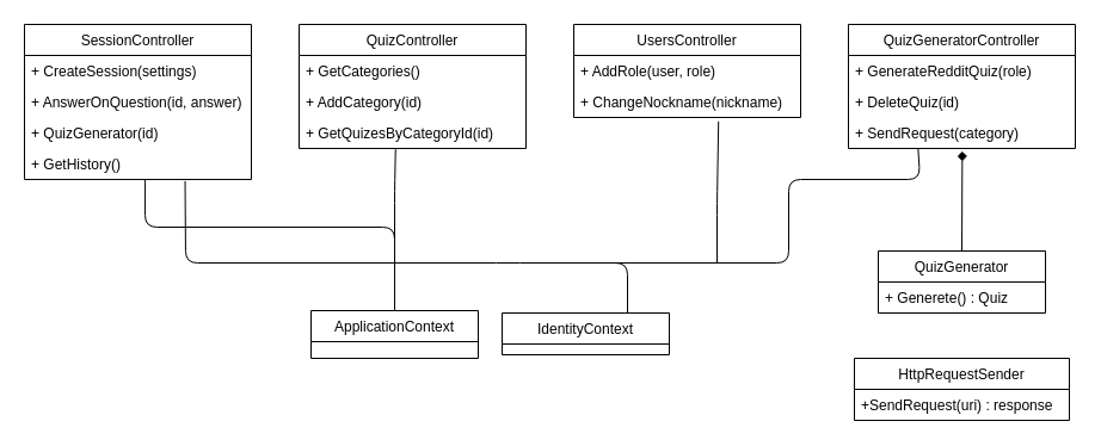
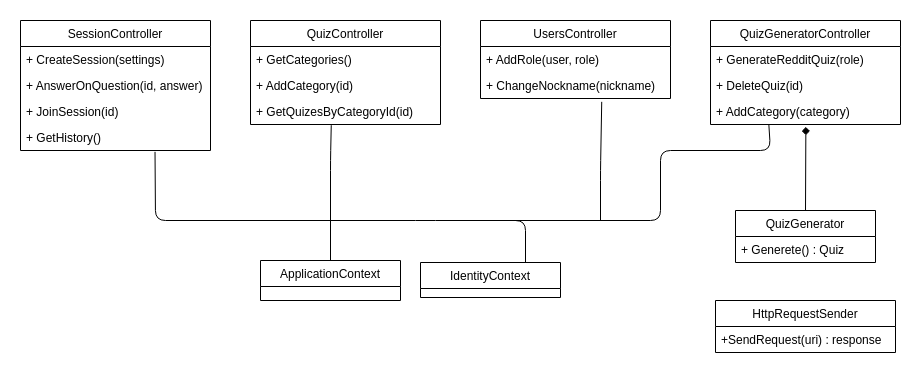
  <mxCell id="0" />
  <mxCell id="1" parent="0" />
  <mxCell id="2" value="ApplicationContext" style="swimlane;fontStyle=0;childLayout=stackLayout;horizontal=1;startSize=26;fillColor=none;horizontalStack=0;resizeParent=1;resizeParentMax=0;resizeLast=0;collapsible=1;marginBottom=0;" vertex="1" parent="1"><mxGeometry x="260" y="260" width="140" height="40" as="geometry" /></mxCell>
  <mxCell id="3" value="IdentityContext" style="swimlane;fontStyle=0;childLayout=stackLayout;horizontal=1;startSize=26;fillColor=none;horizontalStack=0;resizeParent=1;resizeParentMax=0;resizeLast=0;collapsible=1;marginBottom=0;" vertex="1" parent="1"><mxGeometry x="420" y="262" width="140" height="35" as="geometry" /></mxCell>
  <mxCell id="4" value="" style="endArrow=diamond;html=1;entryX=0.502;entryY=1.09;entryDx=0;entryDy=0;entryPerimeter=0;exitX=0.5;exitY=0;exitDx=0;exitDy=0;" edge="1" parent="1" source="5" target="24"><mxGeometry width="50" height="50" relative="1" as="geometry"><mxPoint x="670" y="210" as="sourcePoint" /><mxPoint x="720" y="160" as="targetPoint" /></mxGeometry></mxCell>
  <mxCell id="5" value="QuizGenerator" style="swimlane;fontStyle=0;childLayout=stackLayout;horizontal=1;startSize=26;fillColor=none;horizontalStack=0;resizeParent=1;resizeParentMax=0;resizeLast=0;collapsible=1;marginBottom=0;" vertex="1" parent="1"><mxGeometry x="735" y="210" width="140" height="52" as="geometry" /></mxCell>
  <mxCell id="6" value="+ Generete() : Quiz" style="text;strokeColor=none;fillColor=none;align=left;verticalAlign=top;spacingLeft=4;spacingRight=4;overflow=hidden;rotatable=0;points=[[0,0.5],[1,0.5]];portConstraint=eastwest;" vertex="1" parent="5"><mxGeometry y="26" width="140" height="26" as="geometry" /></mxCell>
  <mxCell id="7" value="HttpRequestSender" style="swimlane;fontStyle=0;childLayout=stackLayout;horizontal=1;startSize=26;fillColor=none;horizontalStack=0;resizeParent=1;resizeParentMax=0;resizeLast=0;collapsible=1;marginBottom=0;" vertex="1" parent="1"><mxGeometry x="715" y="300" width="180" height="52" as="geometry" /></mxCell>
  <mxCell id="8" value="+SendRequest(uri) : response" style="text;strokeColor=none;fillColor=none;align=left;verticalAlign=top;spacingLeft=4;spacingRight=4;overflow=hidden;rotatable=0;points=[[0,0.5],[1,0.5]];portConstraint=eastwest;" vertex="1" parent="7"><mxGeometry y="26" width="180" height="26" as="geometry" /></mxCell>
  <mxCell id="9" value="" style="endArrow=none;html=1;entryX=0.307;entryY=0.994;entryDx=0;entryDy=0;entryPerimeter=0;" edge="1" parent="1" target="24"><mxGeometry width="50" height="50" relative="1" as="geometry"><mxPoint x="510" y="220" as="sourcePoint" /><mxPoint x="580" y="220" as="targetPoint" /><Array as="points"><mxPoint x="660" y="220" /><mxPoint x="660" y="150" /><mxPoint x="770" y="150" /></Array></mxGeometry></mxCell>
  <mxCell id="10" value="" style="endArrow=none;html=1;entryX=0.708;entryY=1.051;entryDx=0;entryDy=0;entryPerimeter=0;exitX=0.75;exitY=0;exitDx=0;exitDy=0;" edge="1" parent="1" source="3" target="29"><mxGeometry width="50" height="50" relative="1" as="geometry"><mxPoint x="490" y="280" as="sourcePoint" /><mxPoint x="540" y="230" as="targetPoint" /><Array as="points"><mxPoint x="525" y="220" /><mxPoint x="425" y="220" /><mxPoint x="155" y="220" /></Array></mxGeometry></mxCell>
- <mxCell id="11" value="" style="endArrow=none;html=1;exitX=0.5;exitY=0;exitDx=0;exitDy=0;entryX=0.532;entryY=1.019;entryDx=0;entryDy=0;entryPerimeter=0;" edge="1" parent="1" source="2" target="29"><mxGeometry width="50" height="50" relative="1" as="geometry"><mxPoint x="370" y="270" as="sourcePoint" /><mxPoint x="420" y="220" as="targetPoint" /><Array as="points"><mxPoint x="330" y="190" /><mxPoint x="121" y="190" /></Array></mxGeometry></mxCell>
  <mxCell id="12" value="" style="endArrow=none;html=1;entryX=0.425;entryY=1.026;entryDx=0;entryDy=0;entryPerimeter=0;exitX=0.5;exitY=0;exitDx=0;exitDy=0;" edge="1" parent="1" source="2" target="20"><mxGeometry width="50" height="50" relative="1" as="geometry"><mxPoint x="340" y="190" as="sourcePoint" /><mxPoint x="470" y="200" as="targetPoint" /><Array as="points"><mxPoint x="330" y="160" /></Array></mxGeometry></mxCell>
  <mxCell id="13" value="" style="endArrow=none;html=1;exitX=0.638;exitY=1.128;exitDx=0;exitDy=0;exitPerimeter=0;" edge="1" parent="1" source="16"><mxGeometry width="50" height="50" relative="1" as="geometry"><mxPoint x="620" y="250" as="sourcePoint" /><mxPoint x="600" y="220" as="targetPoint" /><Array as="points"><mxPoint x="600" y="170" /></Array></mxGeometry></mxCell>
  <mxCell id="14" value="UsersController" style="swimlane;fontStyle=0;childLayout=stackLayout;horizontal=1;startSize=26;fillColor=none;horizontalStack=0;resizeParent=1;resizeParentMax=0;resizeLast=0;collapsible=1;marginBottom=0;" vertex="1" parent="1"><mxGeometry x="480" y="20" width="190" height="78" as="geometry" /></mxCell>
  <mxCell id="15" value="+ AddRole(user, role)" style="text;strokeColor=none;fillColor=none;align=left;verticalAlign=top;spacingLeft=4;spacingRight=4;overflow=hidden;rotatable=0;points=[[0,0.5],[1,0.5]];portConstraint=eastwest;" vertex="1" parent="14"><mxGeometry y="26" width="190" height="26" as="geometry" /></mxCell>
  <mxCell id="16" value="+ ChangeNockname(nickname)" style="text;strokeColor=none;fillColor=none;align=left;verticalAlign=top;spacingLeft=4;spacingRight=4;overflow=hidden;rotatable=0;points=[[0,0.5],[1,0.5]];portConstraint=eastwest;" vertex="1" parent="14"><mxGeometry y="52" width="190" height="26" as="geometry" /></mxCell>
  <mxCell id="17" value="QuizController" style="swimlane;fontStyle=0;childLayout=stackLayout;horizontal=1;startSize=26;fillColor=none;horizontalStack=0;resizeParent=1;resizeParentMax=0;resizeLast=0;collapsible=1;marginBottom=0;" vertex="1" parent="1"><mxGeometry x="250" y="20" width="190" height="104" as="geometry" /></mxCell>
  <mxCell id="18" value="+ GetCategories()" style="text;strokeColor=none;fillColor=none;align=left;verticalAlign=top;spacingLeft=4;spacingRight=4;overflow=hidden;rotatable=0;points=[[0,0.5],[1,0.5]];portConstraint=eastwest;" vertex="1" parent="17"><mxGeometry y="26" width="190" height="26" as="geometry" /></mxCell>
  <mxCell id="19" value="+ AddCategory(id)" style="text;strokeColor=none;fillColor=none;align=left;verticalAlign=top;spacingLeft=4;spacingRight=4;overflow=hidden;rotatable=0;points=[[0,0.5],[1,0.5]];portConstraint=eastwest;" vertex="1" parent="17"><mxGeometry y="52" width="190" height="26" as="geometry" /></mxCell>
  <mxCell id="20" value="+ GetQuizesByCategoryId(id)" style="text;strokeColor=none;fillColor=none;align=left;verticalAlign=top;spacingLeft=4;spacingRight=4;overflow=hidden;rotatable=0;points=[[0,0.5],[1,0.5]];portConstraint=eastwest;" vertex="1" parent="17"><mxGeometry y="78" width="190" height="26" as="geometry" /></mxCell>
  <mxCell id="21" value="QuizGeneratorController" style="swimlane;fontStyle=0;childLayout=stackLayout;horizontal=1;startSize=26;fillColor=none;horizontalStack=0;resizeParent=1;resizeParentMax=0;resizeLast=0;collapsible=1;marginBottom=0;" vertex="1" parent="1"><mxGeometry x="710" y="20" width="190" height="104" as="geometry" /></mxCell>
  <mxCell id="22" value="+ GenerateRedditQuiz(role)" style="text;strokeColor=none;fillColor=none;align=left;verticalAlign=top;spacingLeft=4;spacingRight=4;overflow=hidden;rotatable=0;points=[[0,0.5],[1,0.5]];portConstraint=eastwest;" vertex="1" parent="21"><mxGeometry y="26" width="190" height="26" as="geometry" /></mxCell>
  <mxCell id="23" value="+ DeleteQuiz(id)" style="text;strokeColor=none;fillColor=none;align=left;verticalAlign=top;spacingLeft=4;spacingRight=4;overflow=hidden;rotatable=0;points=[[0,0.5],[1,0.5]];portConstraint=eastwest;" vertex="1" parent="21"><mxGeometry y="52" width="190" height="26" as="geometry" /></mxCell>
- <mxCell id="24" value="+ SendRequest(category)" style="text;strokeColor=none;fillColor=none;align=left;verticalAlign=top;spacingLeft=4;spacingRight=4;overflow=hidden;rotatable=0;points=[[0,0.5],[1,0.5]];portConstraint=eastwest;" vertex="1" parent="21"><mxGeometry y="78" width="190" height="26" as="geometry" /></mxCell>
+ <mxCell id="24" value="+ AddCategory(category)" style="text;strokeColor=none;fillColor=none;align=left;verticalAlign=top;spacingLeft=4;spacingRight=4;overflow=hidden;rotatable=0;points=[[0,0.5],[1,0.5]];portConstraint=eastwest;" vertex="1" parent="21"><mxGeometry y="78" width="190" height="26" as="geometry" /></mxCell>
  <mxCell id="25" value="SessionController" style="swimlane;fontStyle=0;childLayout=stackLayout;horizontal=1;startSize=26;fillColor=none;horizontalStack=0;resizeParent=1;resizeParentMax=0;resizeLast=0;collapsible=1;marginBottom=0;" vertex="1" parent="1"><mxGeometry x="20" y="20" width="190" height="130" as="geometry" /></mxCell>
  <mxCell id="26" value="+ CreateSession(settings)" style="text;strokeColor=none;fillColor=none;align=left;verticalAlign=top;spacingLeft=4;spacingRight=4;overflow=hidden;rotatable=0;points=[[0,0.5],[1,0.5]];portConstraint=eastwest;" vertex="1" parent="25"><mxGeometry y="26" width="190" height="26" as="geometry" /></mxCell>
  <mxCell id="27" value="+ AnswerOnQuestion(id, answer)" style="text;strokeColor=none;fillColor=none;align=left;verticalAlign=top;spacingLeft=4;spacingRight=4;overflow=hidden;rotatable=0;points=[[0,0.5],[1,0.5]];portConstraint=eastwest;" vertex="1" parent="25"><mxGeometry y="52" width="190" height="26" as="geometry" /></mxCell>
- <mxCell id="28" value="+ QuizGenerator(id)" style="text;strokeColor=none;fillColor=none;align=left;verticalAlign=top;spacingLeft=4;spacingRight=4;overflow=hidden;rotatable=0;points=[[0,0.5],[1,0.5]];portConstraint=eastwest;" vertex="1" parent="25"><mxGeometry y="78" width="190" height="26" as="geometry" /></mxCell>
+ <mxCell id="28" value="+ JoinSession(id)" style="text;strokeColor=none;fillColor=none;align=left;verticalAlign=top;spacingLeft=4;spacingRight=4;overflow=hidden;rotatable=0;points=[[0,0.5],[1,0.5]];portConstraint=eastwest;" vertex="1" parent="25"><mxGeometry y="78" width="190" height="26" as="geometry" /></mxCell>
  <mxCell id="29" value="+ GetHistory()" style="text;strokeColor=none;fillColor=none;align=left;verticalAlign=top;spacingLeft=4;spacingRight=4;overflow=hidden;rotatable=0;points=[[0,0.5],[1,0.5]];portConstraint=eastwest;" vertex="1" parent="25"><mxGeometry y="104" width="190" height="26" as="geometry" /></mxCell>
